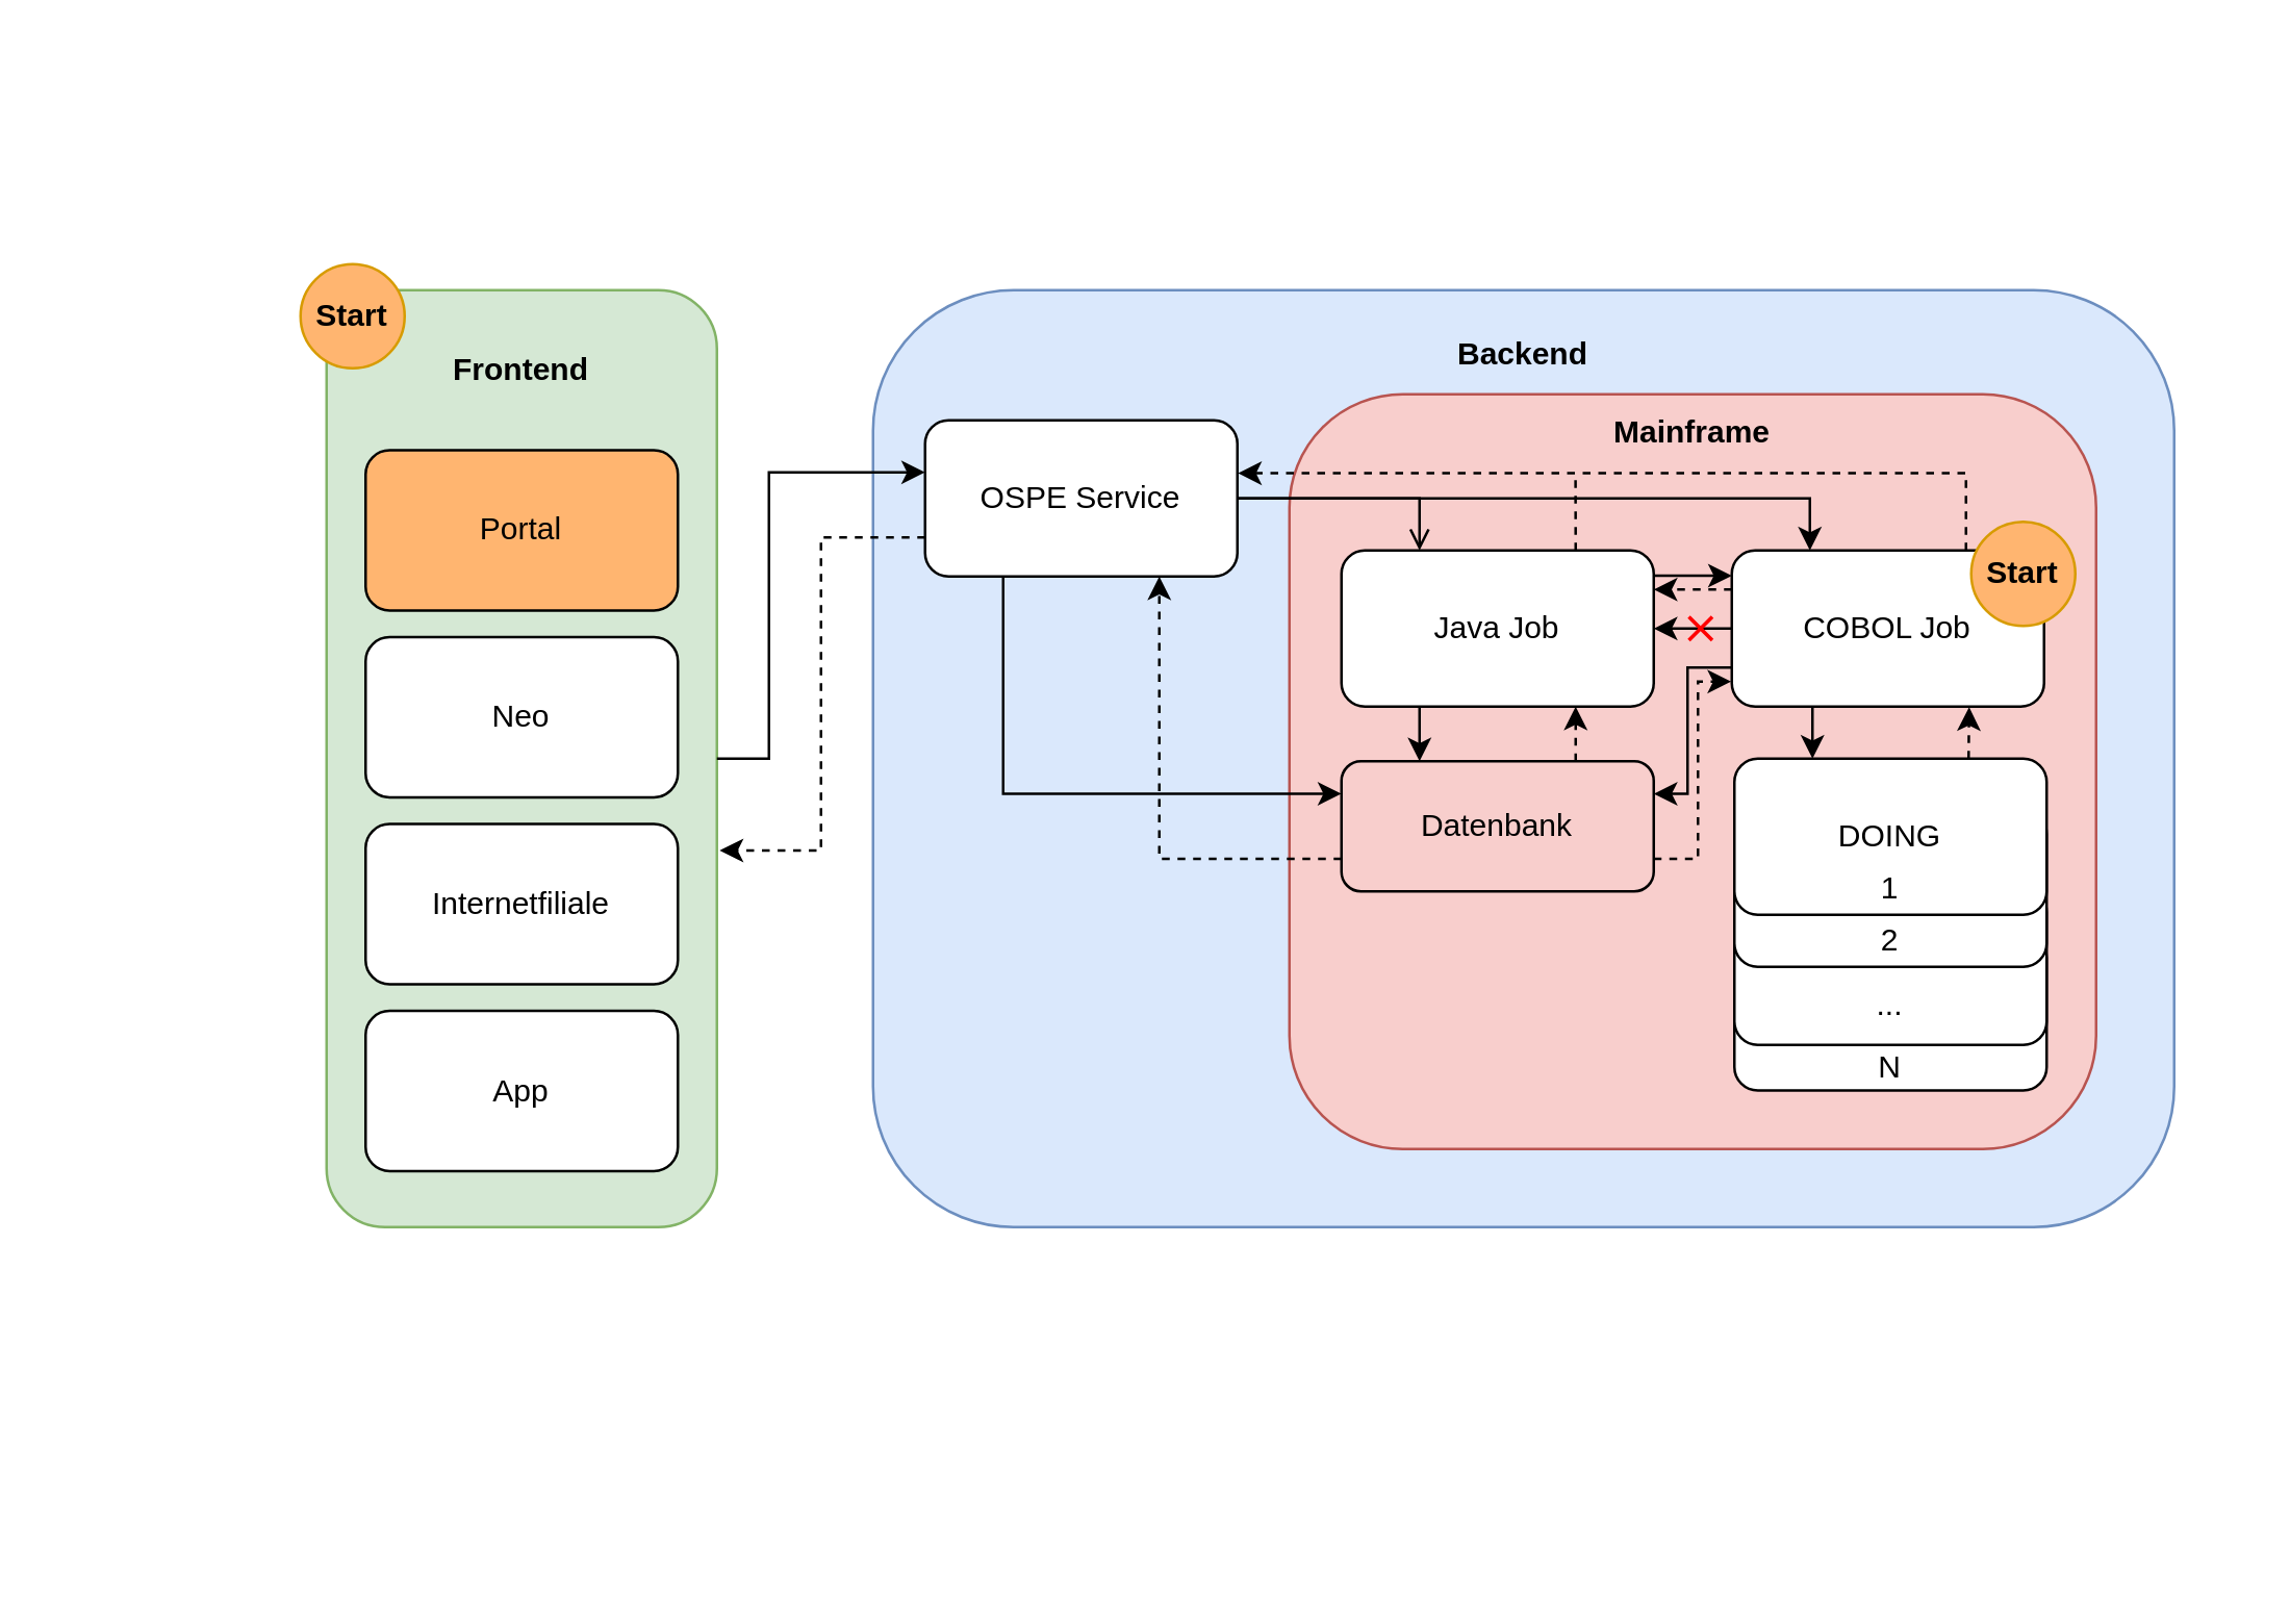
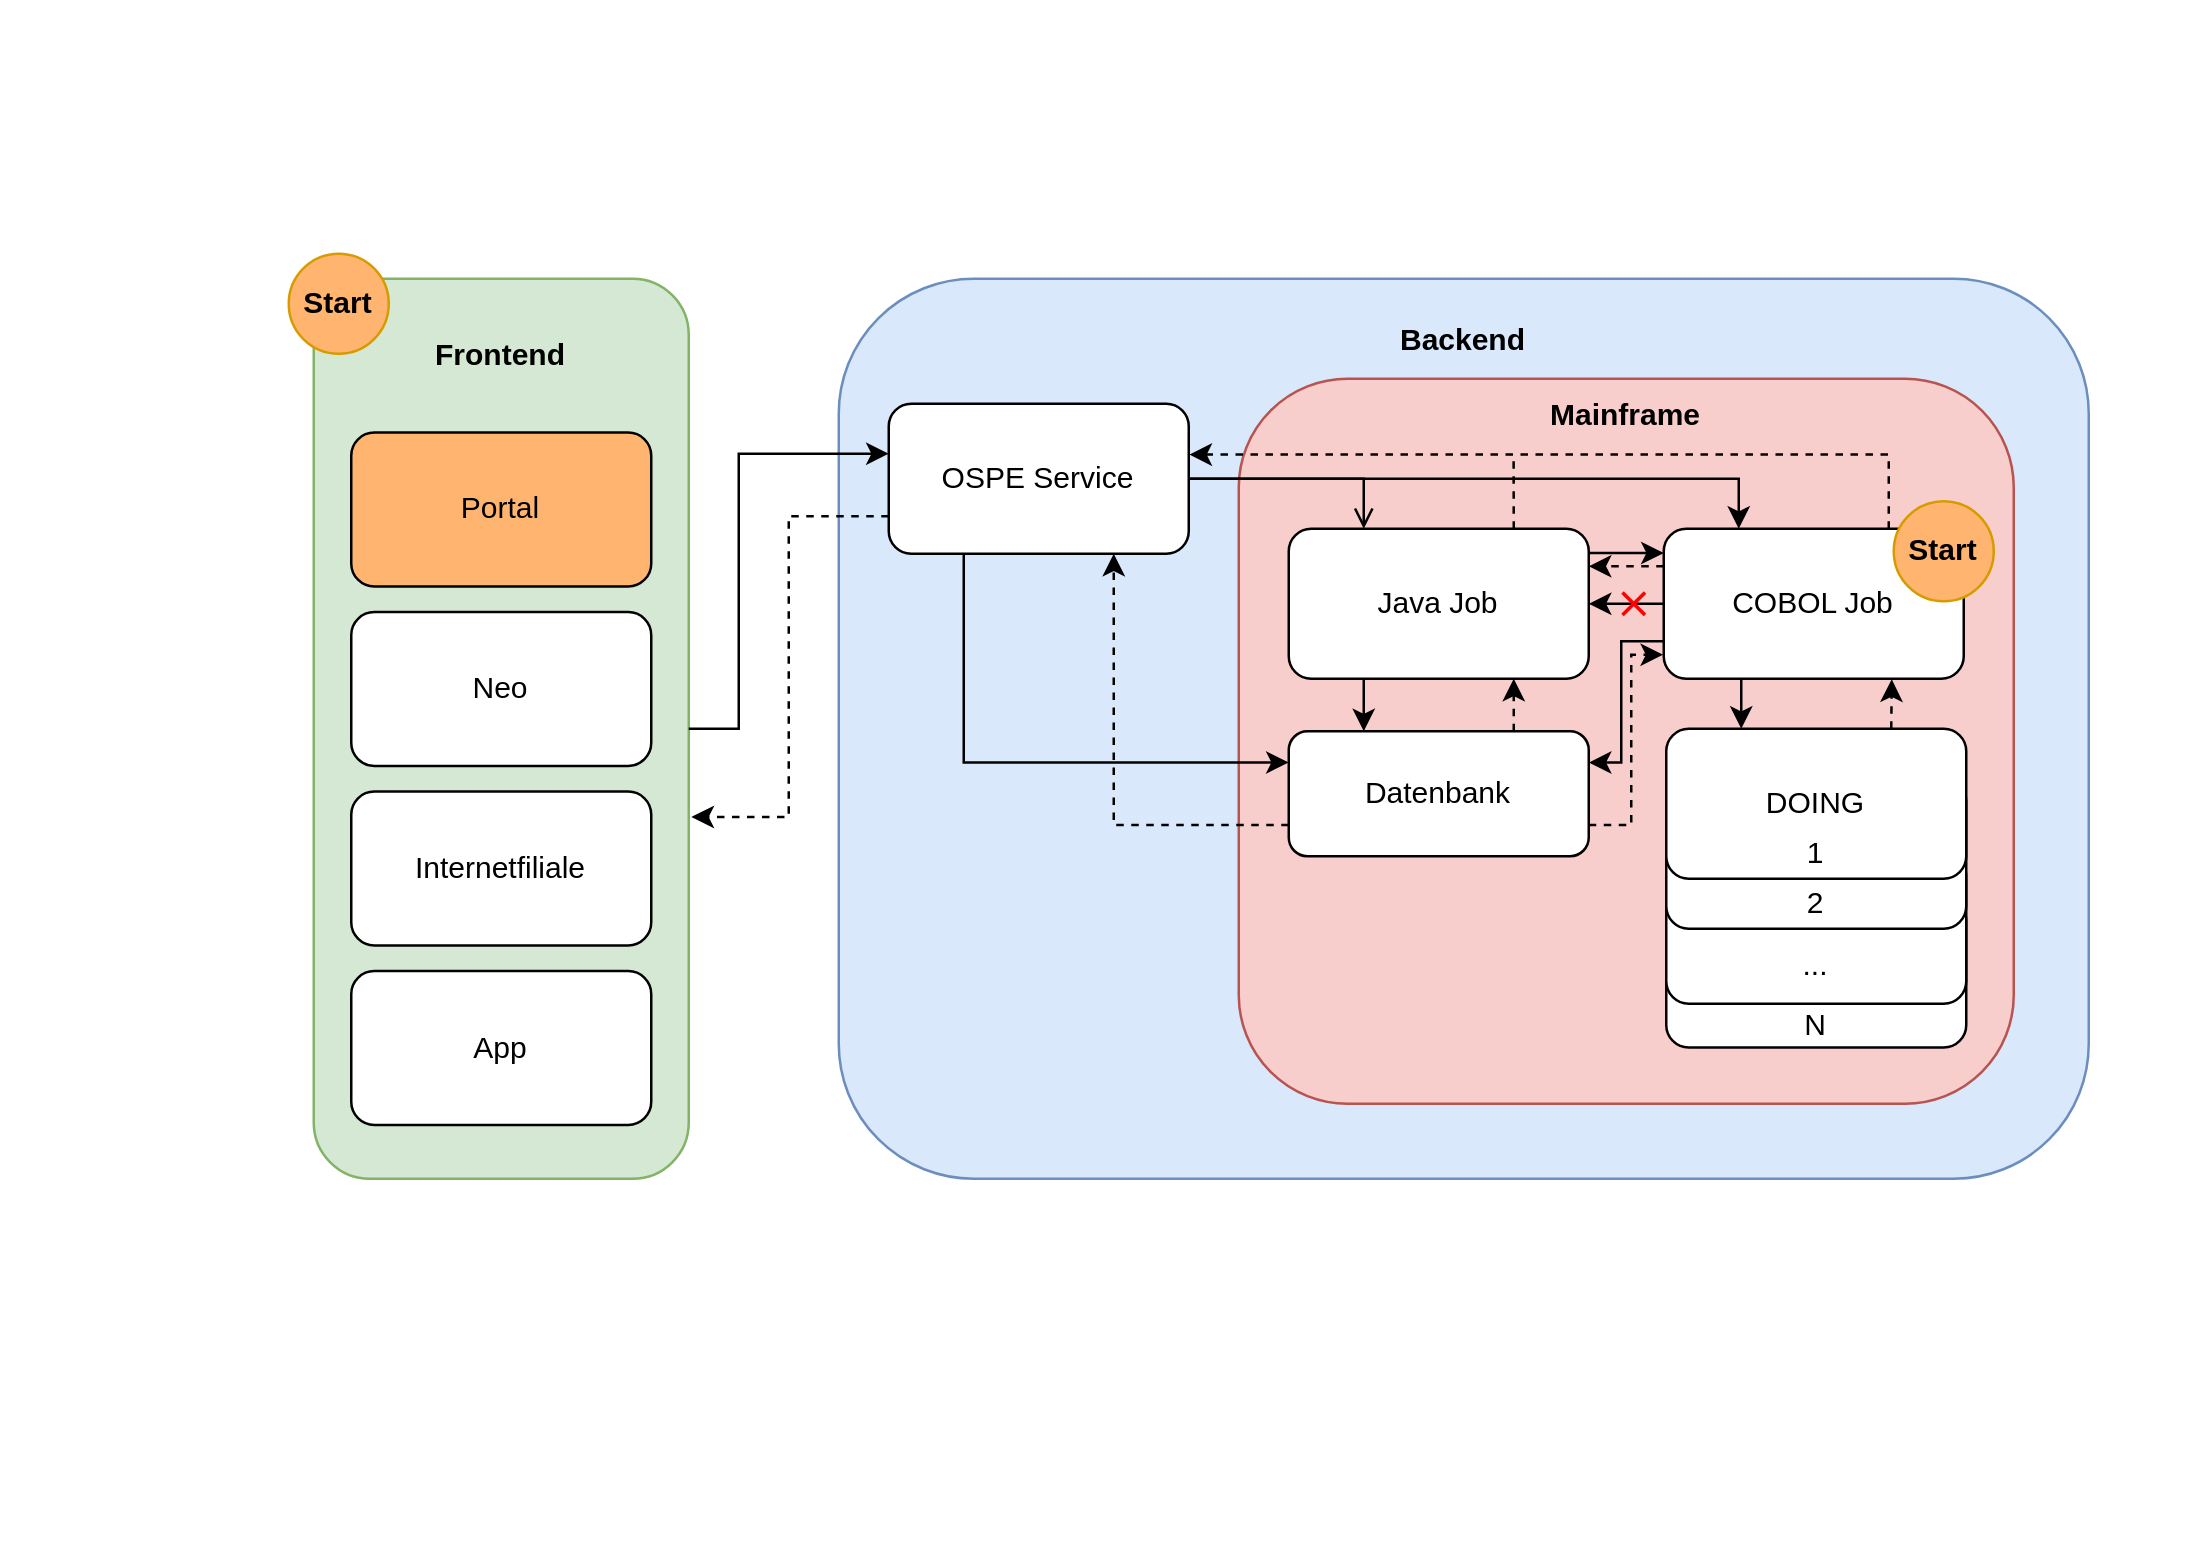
  <mxCell id="0" />
  <mxCell id="1" parent="0" />
  <mxCell id="2" value="" style="group;rotation=90;" vertex="1" connectable="0" parent="1"><mxGeometry x="140" y="44" width="622.5" height="400" as="geometry" /></mxCell>
  <mxCell id="3" value="" style="rounded=1;whiteSpace=wrap;html=1;fillColor=#dae8fc;strokeColor=#6c8ebf;" vertex="1" parent="2"><mxGeometry x="100" width="500" height="360" as="geometry" /></mxCell>
  <mxCell id="4" value="&lt;b&gt;Backend&lt;/b&gt;" style="text;html=1;strokeColor=none;fillColor=none;align=center;verticalAlign=middle;whiteSpace=wrap;rounded=0;" vertex="1" parent="2"><mxGeometry x="320" y="10" width="60" height="30" as="geometry" /></mxCell>
  <mxCell id="5" value="OSPE Service" style="rounded=1;whiteSpace=wrap;html=1;" vertex="1" parent="2"><mxGeometry x="120" y="50" width="120" height="60" as="geometry" /></mxCell>
  <mxCell id="6" value="" style="group;rotation=90;" vertex="1" connectable="0" parent="2"><mxGeometry x="-110" width="150" height="400" as="geometry" /></mxCell>
  <mxCell id="7" value="" style="rounded=1;whiteSpace=wrap;html=1;fillColor=#d5e8d4;strokeColor=#82b366;movable=1;resizable=1;rotatable=1;deletable=1;editable=1;locked=0;connectable=1;" vertex="1" parent="6"><mxGeometry width="150" height="360" as="geometry" /></mxCell>
  <mxCell id="8" value="&lt;b style=&quot;border-color: var(--border-color);&quot;&gt;Frontend&lt;/b&gt;" style="text;html=1;strokeColor=none;fillColor=none;align=center;verticalAlign=middle;whiteSpace=wrap;rounded=0;movable=1;resizable=1;rotatable=1;deletable=1;editable=1;locked=0;connectable=1;" vertex="1" parent="6"><mxGeometry x="45" y="-23.78" width="60" height="109.091" as="geometry" /></mxCell>
  <mxCell id="9" value="Portal" style="rounded=1;whiteSpace=wrap;html=1;fillColor=#ffb570;" vertex="1" parent="6"><mxGeometry x="15" y="61.538" width="120" height="61.538" as="geometry" /></mxCell>
  <mxCell id="10" value="Neo" style="rounded=1;whiteSpace=wrap;html=1;" vertex="1" parent="6"><mxGeometry x="15" y="133.333" width="120" height="61.538" as="geometry" /></mxCell>
  <mxCell id="11" value="Internetfiliale" style="rounded=1;whiteSpace=wrap;html=1;" vertex="1" parent="6"><mxGeometry x="15" y="205.128" width="120" height="61.538" as="geometry" /></mxCell>
  <mxCell id="12" value="App" style="rounded=1;whiteSpace=wrap;html=1;" vertex="1" parent="6"><mxGeometry x="15" y="276.923" width="120" height="61.538" as="geometry" /></mxCell>
  <mxCell id="13" style="edgeStyle=orthogonalEdgeStyle;rounded=0;orthogonalLoop=1;jettySize=auto;html=1;" edge="1" parent="2" source="7"><mxGeometry relative="1" as="geometry"><mxPoint x="120" y="70" as="targetPoint" /><Array as="points"><mxPoint x="60" y="180" /><mxPoint x="60" y="70" /></Array></mxGeometry></mxCell>
  <mxCell id="14" value="" style="group;rotation=90;" vertex="1" connectable="0" parent="2"><mxGeometry x="260" y="40" width="362.5" height="340" as="geometry" /></mxCell>
  <mxCell id="15" value="" style="rounded=1;whiteSpace=wrap;html=1;fillColor=#f8cecc;strokeColor=#b85450;" vertex="1" parent="14"><mxGeometry width="310" height="290" as="geometry" /></mxCell>
  <mxCell id="16" value="&lt;b&gt;Mainframe&lt;/b&gt;" style="text;html=1;strokeColor=none;fillColor=none;align=center;verticalAlign=middle;whiteSpace=wrap;rounded=0;" vertex="1" parent="14"><mxGeometry x="125" width="60" height="30" as="geometry" /></mxCell>
  <mxCell id="17" style="edgeStyle=orthogonalEdgeStyle;rounded=0;orthogonalLoop=1;jettySize=auto;html=1;entryX=1;entryY=0.25;entryDx=0;entryDy=0;exitX=0;exitY=0.25;exitDx=0;exitDy=0;dashed=1;" edge="1" parent="14" source="21" target="25"><mxGeometry relative="1" as="geometry"><Array as="points" /></mxGeometry></mxCell>
  <mxCell id="18" style="edgeStyle=orthogonalEdgeStyle;rounded=0;orthogonalLoop=1;jettySize=auto;html=1;exitX=0;exitY=0.5;exitDx=0;exitDy=0;entryX=1;entryY=0.5;entryDx=0;entryDy=0;" edge="1" parent="14" source="21" target="25"><mxGeometry relative="1" as="geometry" /></mxCell>
  <mxCell id="19" style="edgeStyle=orthogonalEdgeStyle;rounded=0;orthogonalLoop=1;jettySize=auto;html=1;exitX=0;exitY=0.75;exitDx=0;exitDy=0;entryX=1;entryY=0.25;entryDx=0;entryDy=0;" edge="1" parent="14" source="21" target="37"><mxGeometry relative="1" as="geometry"><Array as="points"><mxPoint x="153" y="105" /><mxPoint x="153" y="154" /></Array></mxGeometry></mxCell>
  <mxCell id="20" style="edgeStyle=orthogonalEdgeStyle;rounded=0;orthogonalLoop=1;jettySize=auto;html=1;exitX=0.25;exitY=1;exitDx=0;exitDy=0;entryX=0.25;entryY=0;entryDx=0;entryDy=0;" edge="1" parent="14" source="21" target="30"><mxGeometry relative="1" as="geometry" /></mxCell>
  <mxCell id="21" value="COBOL Job" style="rounded=1;whiteSpace=wrap;html=1;" vertex="1" parent="14"><mxGeometry x="170" y="60" width="120" height="60" as="geometry" /></mxCell>
  <mxCell id="22" style="edgeStyle=orthogonalEdgeStyle;rounded=0;orthogonalLoop=1;jettySize=auto;html=1;exitX=1;exitY=0.75;exitDx=0;exitDy=0;entryX=0;entryY=0.162;entryDx=0;entryDy=0;entryPerimeter=0;" edge="1" parent="14" source="25" target="21"><mxGeometry relative="1" as="geometry"><mxPoint x="170" y="77" as="targetPoint" /><Array as="points"><mxPoint x="140" y="70" /><mxPoint x="170" y="70" /></Array></mxGeometry></mxCell>
  <mxCell id="23" style="edgeStyle=orthogonalEdgeStyle;rounded=0;orthogonalLoop=1;jettySize=auto;html=1;exitX=0.75;exitY=0;exitDx=0;exitDy=0;dashed=1;endArrow=none;endFill=0;" edge="1" parent="14" source="25"><mxGeometry relative="1" as="geometry"><mxPoint x="109.945" y="30.11" as="targetPoint" /></mxGeometry></mxCell>
  <mxCell id="24" style="edgeStyle=orthogonalEdgeStyle;rounded=0;orthogonalLoop=1;jettySize=auto;html=1;exitX=0.25;exitY=1;exitDx=0;exitDy=0;entryX=0.25;entryY=0;entryDx=0;entryDy=0;" edge="1" parent="14" source="25" target="37"><mxGeometry relative="1" as="geometry" /></mxCell>
  <mxCell id="25" value="Java Job" style="rounded=1;whiteSpace=wrap;html=1;" vertex="1" parent="14"><mxGeometry x="20" y="60" width="120" height="60" as="geometry" /></mxCell>
  <mxCell id="26" value="" style="group" vertex="1" connectable="0" parent="14"><mxGeometry x="171" y="140" width="120" height="134" as="geometry" /></mxCell>
  <mxCell id="27" value="DOING" style="rounded=1;whiteSpace=wrap;html=1;" vertex="1" parent="26"><mxGeometry y="67.5" width="120" height="60" as="geometry" /></mxCell>
  <mxCell id="28" value="" style="rounded=1;whiteSpace=wrap;html=1;" vertex="1" parent="26"><mxGeometry y="50" width="120" height="60" as="geometry" /></mxCell>
  <mxCell id="29" value="DOING" style="rounded=1;whiteSpace=wrap;html=1;" vertex="1" parent="26"><mxGeometry y="20" width="120" height="60" as="geometry" /></mxCell>
  <mxCell id="30" value="DOING" style="rounded=1;whiteSpace=wrap;html=1;" vertex="1" parent="26"><mxGeometry width="120" height="60" as="geometry" /></mxCell>
  <mxCell id="31" value="1" style="text;html=1;strokeColor=none;fillColor=none;align=center;verticalAlign=middle;whiteSpace=wrap;rounded=0;" vertex="1" parent="26"><mxGeometry x="30" y="35" width="60" height="30" as="geometry" /></mxCell>
  <mxCell id="32" value="2" style="text;html=1;strokeColor=none;fillColor=none;align=center;verticalAlign=middle;whiteSpace=wrap;rounded=0;" vertex="1" parent="26"><mxGeometry x="30" y="55" width="60" height="30" as="geometry" /></mxCell>
  <mxCell id="33" value="..." style="text;html=1;strokeColor=none;fillColor=none;align=center;verticalAlign=middle;whiteSpace=wrap;rounded=0;" vertex="1" parent="26"><mxGeometry x="30" y="80" width="60" height="30" as="geometry" /></mxCell>
  <mxCell id="34" value="N" style="text;html=1;strokeColor=none;fillColor=none;align=center;verticalAlign=middle;whiteSpace=wrap;rounded=0;" vertex="1" parent="26"><mxGeometry x="30" y="104" width="60" height="30" as="geometry" /></mxCell>
  <mxCell id="35" value="&lt;b&gt;Start&lt;/b&gt;" style="ellipse;whiteSpace=wrap;html=1;aspect=fixed;fillColor=#FFB570;strokeColor=#d79b00;" vertex="1" parent="14"><mxGeometry x="262" y="49" width="40" height="40" as="geometry" /></mxCell>
  <mxCell id="36" style="edgeStyle=orthogonalEdgeStyle;rounded=0;orthogonalLoop=1;jettySize=auto;html=1;exitX=0.75;exitY=0;exitDx=0;exitDy=0;entryX=0.75;entryY=1;entryDx=0;entryDy=0;dashed=1;" edge="1" parent="14" source="37" target="25"><mxGeometry relative="1" as="geometry" /></mxCell>
- <mxCell id="37" value="Datenbank" style="rounded=1;whiteSpace=wrap;html=1;fillColor=#f8cecc;" vertex="1" parent="14"><mxGeometry x="20" y="141" width="120" height="50" as="geometry" /></mxCell>
+ <mxCell id="37" value="Datenbank" style="rounded=1;whiteSpace=wrap;html=1;" vertex="1" parent="14"><mxGeometry x="20" y="141" width="120" height="50" as="geometry" /></mxCell>
  <mxCell id="38" style="edgeStyle=orthogonalEdgeStyle;rounded=0;orthogonalLoop=1;jettySize=auto;html=1;exitX=1;exitY=0.75;exitDx=0;exitDy=0;entryX=-0.002;entryY=0.84;entryDx=0;entryDy=0;entryPerimeter=0;dashed=1;" edge="1" parent="14" source="37" target="21"><mxGeometry relative="1" as="geometry"><Array as="points"><mxPoint x="157" y="178" /><mxPoint x="157" y="110" /></Array></mxGeometry></mxCell>
  <mxCell id="39" style="edgeStyle=orthogonalEdgeStyle;rounded=0;orthogonalLoop=1;jettySize=auto;html=1;exitX=0.75;exitY=0;exitDx=0;exitDy=0;entryX=0.76;entryY=1.004;entryDx=0;entryDy=0;entryPerimeter=0;dashed=1;" edge="1" parent="14" source="30" target="21"><mxGeometry relative="1" as="geometry" /></mxCell>
  <mxCell id="40" style="edgeStyle=orthogonalEdgeStyle;rounded=0;orthogonalLoop=1;jettySize=auto;html=1;entryX=0.25;entryY=0;entryDx=0;entryDy=0;" edge="1" parent="2" source="5" target="21"><mxGeometry relative="1" as="geometry"><Array as="points"><mxPoint x="460" y="80" /></Array></mxGeometry></mxCell>
  <mxCell id="41" style="edgeStyle=orthogonalEdgeStyle;rounded=0;orthogonalLoop=1;jettySize=auto;html=1;entryX=0.25;entryY=0;entryDx=0;entryDy=0;endArrow=open;" edge="1" parent="2" source="5" target="25"><mxGeometry relative="1" as="geometry"><Array as="points"><mxPoint x="310" y="80" /></Array></mxGeometry></mxCell>
  <mxCell id="42" style="edgeStyle=orthogonalEdgeStyle;rounded=0;orthogonalLoop=1;jettySize=auto;html=1;exitX=0.75;exitY=0;exitDx=0;exitDy=0;entryX=1.002;entryY=0.339;entryDx=0;entryDy=0;entryPerimeter=0;dashed=1;" edge="1" parent="2" source="21" target="5"><mxGeometry relative="1" as="geometry" /></mxCell>
  <mxCell id="43" style="edgeStyle=orthogonalEdgeStyle;rounded=0;orthogonalLoop=1;jettySize=auto;html=1;exitX=0;exitY=0.75;exitDx=0;exitDy=0;entryX=1.007;entryY=0.598;entryDx=0;entryDy=0;entryPerimeter=0;dashed=1;" edge="1" parent="2" source="5" target="7"><mxGeometry relative="1" as="geometry" /></mxCell>
  <mxCell id="44" style="edgeStyle=orthogonalEdgeStyle;rounded=0;orthogonalLoop=1;jettySize=auto;html=1;exitX=0;exitY=0.75;exitDx=0;exitDy=0;entryX=0.75;entryY=1;entryDx=0;entryDy=0;dashed=1;" edge="1" parent="2" source="37" target="5"><mxGeometry relative="1" as="geometry" /></mxCell>
  <mxCell id="45" style="edgeStyle=orthogonalEdgeStyle;rounded=0;orthogonalLoop=1;jettySize=auto;html=1;exitX=0.25;exitY=1;exitDx=0;exitDy=0;entryX=0;entryY=0.25;entryDx=0;entryDy=0;" edge="1" parent="2" source="5" target="37"><mxGeometry relative="1" as="geometry" /></mxCell>
  <mxCell id="46" value="&lt;b&gt;Start&lt;/b&gt;" style="ellipse;whiteSpace=wrap;html=1;aspect=fixed;fillColor=#FFB570;strokeColor=#d79b00;" vertex="1" parent="1"><mxGeometry x="20" y="34" width="40" height="40" as="geometry" /></mxCell>
  <mxCell id="47" value="" style="shape=mxgraph.mockup.markup.redX;fillColor=#ff0000;html=1;shadow=0;whiteSpace=wrap;strokeColor=none;" vertex="1" parent="1"><mxGeometry x="553" y="169" width="10" height="10" as="geometry" /></mxCell>
